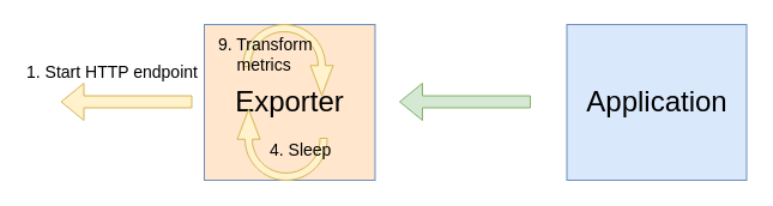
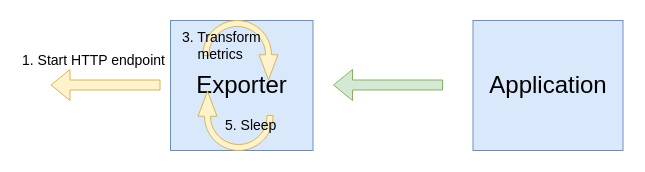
  <mxCell id="0" />
  <mxCell id="1" parent="0" />
- <mxCell id="2" value="Exporter" style="rounded=0;whiteSpace=wrap;html=1;fillColor=#ffe6cc;strokeColor=#6c8ebf;fontSize=24;" vertex="1" parent="1"><mxGeometry x="170" y="20" width="142.5" height="130" as="geometry" /></mxCell>
+ <mxCell id="2" value="Exporter" style="rounded=0;whiteSpace=wrap;html=1;fillColor=#dae8fc;strokeColor=#6c8ebf;fontSize=24;" vertex="1" parent="1"><mxGeometry x="170" y="20" width="142.5" height="130" as="geometry" /></mxCell>
  <mxCell id="3" value="Application" style="rounded=0;whiteSpace=wrap;html=1;fillColor=#dae8fc;strokeColor=#6c8ebf;fontSize=24;" vertex="1" parent="1"><mxGeometry x="472.5" y="20" width="150" height="130" as="geometry" /></mxCell>
  <mxCell id="4" value="" style="shape=flexArrow;endArrow=classic;html=1;fontSize=24;fillColor=#d5e8d4;strokeColor=#82b366;" edge="1" parent="1"><mxGeometry width="50" height="50" relative="1" as="geometry"><mxPoint x="442.5" y="84.5" as="sourcePoint" /><mxPoint x="332.5" y="84.5" as="targetPoint" /></mxGeometry></mxCell>
  <mxCell id="5" value="" style="html=1;shadow=0;dashed=0;align=center;verticalAlign=middle;shape=mxgraph.arrows2.uTurnArrow;dy=3;arrowHead=19;dx2=25;fontSize=24;direction=south;fillColor=#fff2cc;strokeColor=#d6b656;" vertex="1" parent="1"><mxGeometry x="202.5" y="20" width="75" height="35" as="geometry" /></mxCell>
  <mxCell id="6" value="" style="html=1;shadow=0;dashed=0;align=center;verticalAlign=middle;shape=mxgraph.arrows2.uTurnArrow;dy=3;arrowHead=19;dx2=25;fontSize=24;direction=north;fillColor=#fff2cc;strokeColor=#d6b656;" vertex="1" parent="1"><mxGeometry x="197.5" y="115" width="75" height="35" as="geometry" /></mxCell>
  <mxCell id="7" value="" style="shape=flexArrow;endArrow=classic;html=1;fontSize=24;fillColor=#fff2cc;strokeColor=#d6b656;" edge="1" parent="1"><mxGeometry width="50" height="50" relative="1" as="geometry"><mxPoint x="160" y="84.5" as="sourcePoint" /><mxPoint x="50" y="84.5" as="targetPoint" /></mxGeometry></mxCell>
  <mxCell id="8" value="1. Start HTTP endpoint" style="text;html=1;strokeColor=none;fillColor=none;align=left;verticalAlign=middle;whiteSpace=wrap;rounded=0;fontSize=14;" vertex="1" parent="1"><mxGeometry x="20" y="50" width="160" height="20" as="geometry" /></mxCell>
- <mxCell id="9" value="9. Transform&amp;nbsp; &amp;nbsp; &amp;nbsp; metrics" style="text;html=1;strokeColor=none;fillColor=none;align=left;verticalAlign=middle;whiteSpace=wrap;rounded=0;fontSize=14;" vertex="1" parent="1"><mxGeometry x="180" y="35" width="90" height="20" as="geometry" /></mxCell>
- <mxCell id="10" value="4. Sleep" style="text;html=1;strokeColor=none;fillColor=none;align=left;verticalAlign=middle;whiteSpace=wrap;rounded=0;fontSize=14;" vertex="1" parent="1"><mxGeometry x="222.5" y="115" width="90" height="20" as="geometry" /></mxCell>
+ <mxCell id="9" value="3. Transform&amp;nbsp; &amp;nbsp; &amp;nbsp; metrics" style="text;html=1;strokeColor=none;fillColor=none;align=left;verticalAlign=middle;whiteSpace=wrap;rounded=0;fontSize=14;" vertex="1" parent="1"><mxGeometry x="180" y="35" width="90" height="20" as="geometry" /></mxCell>
+ <mxCell id="10" value="5. Sleep" style="text;html=1;strokeColor=none;fillColor=none;align=left;verticalAlign=middle;whiteSpace=wrap;rounded=0;fontSize=14;" vertex="1" parent="1"><mxGeometry x="222.5" y="115" width="90" height="20" as="geometry" /></mxCell>
